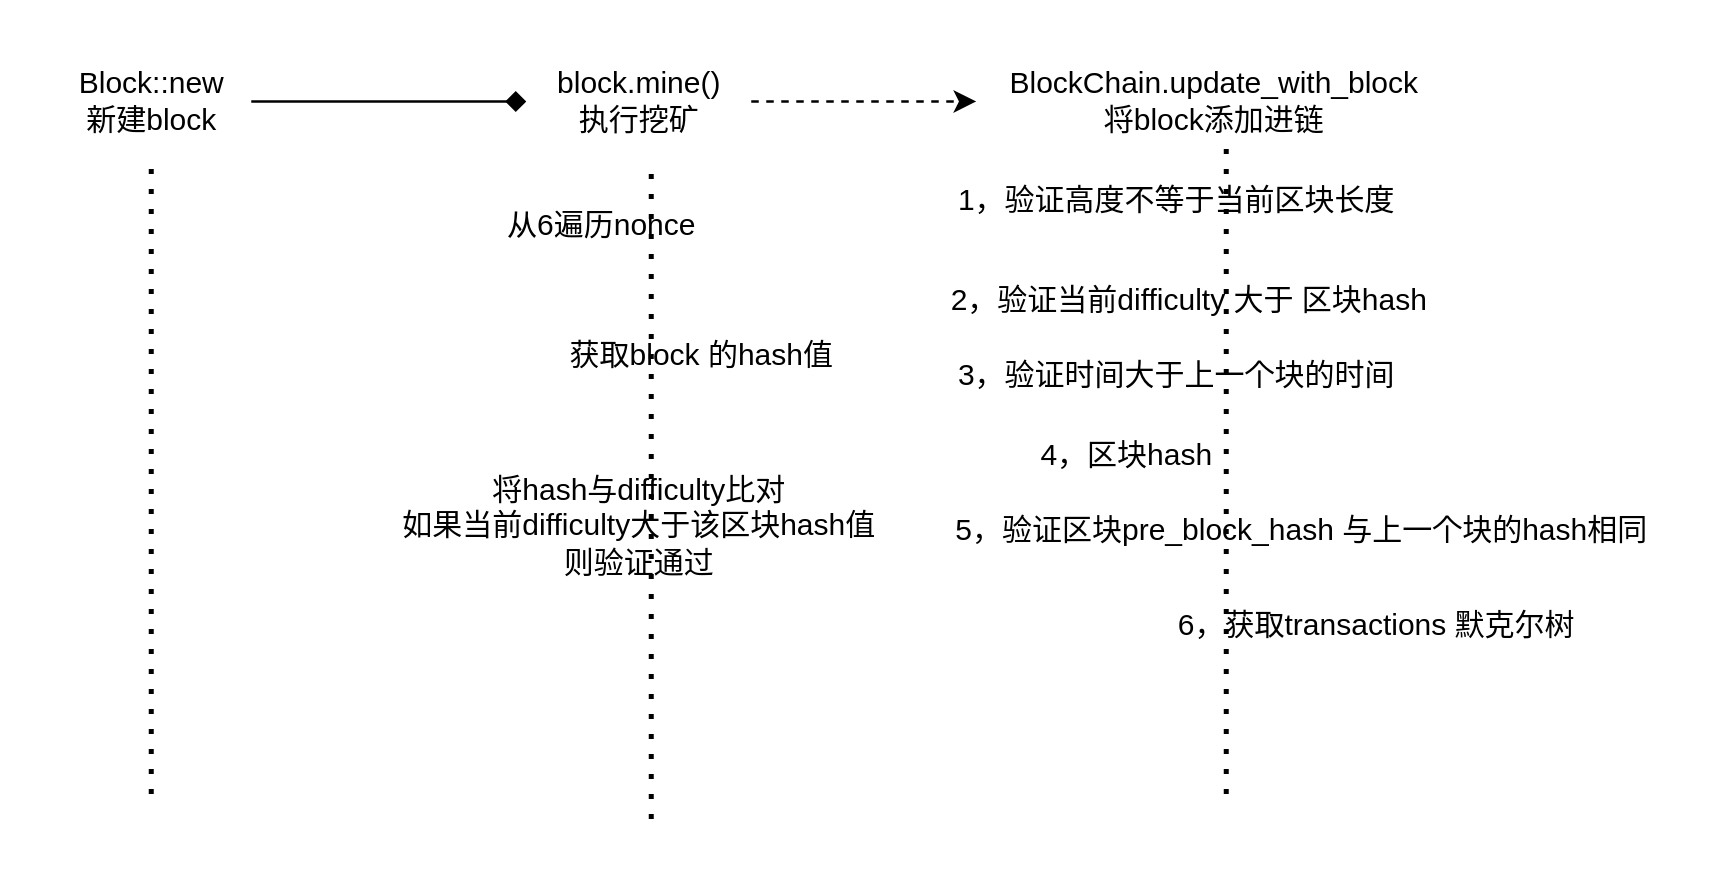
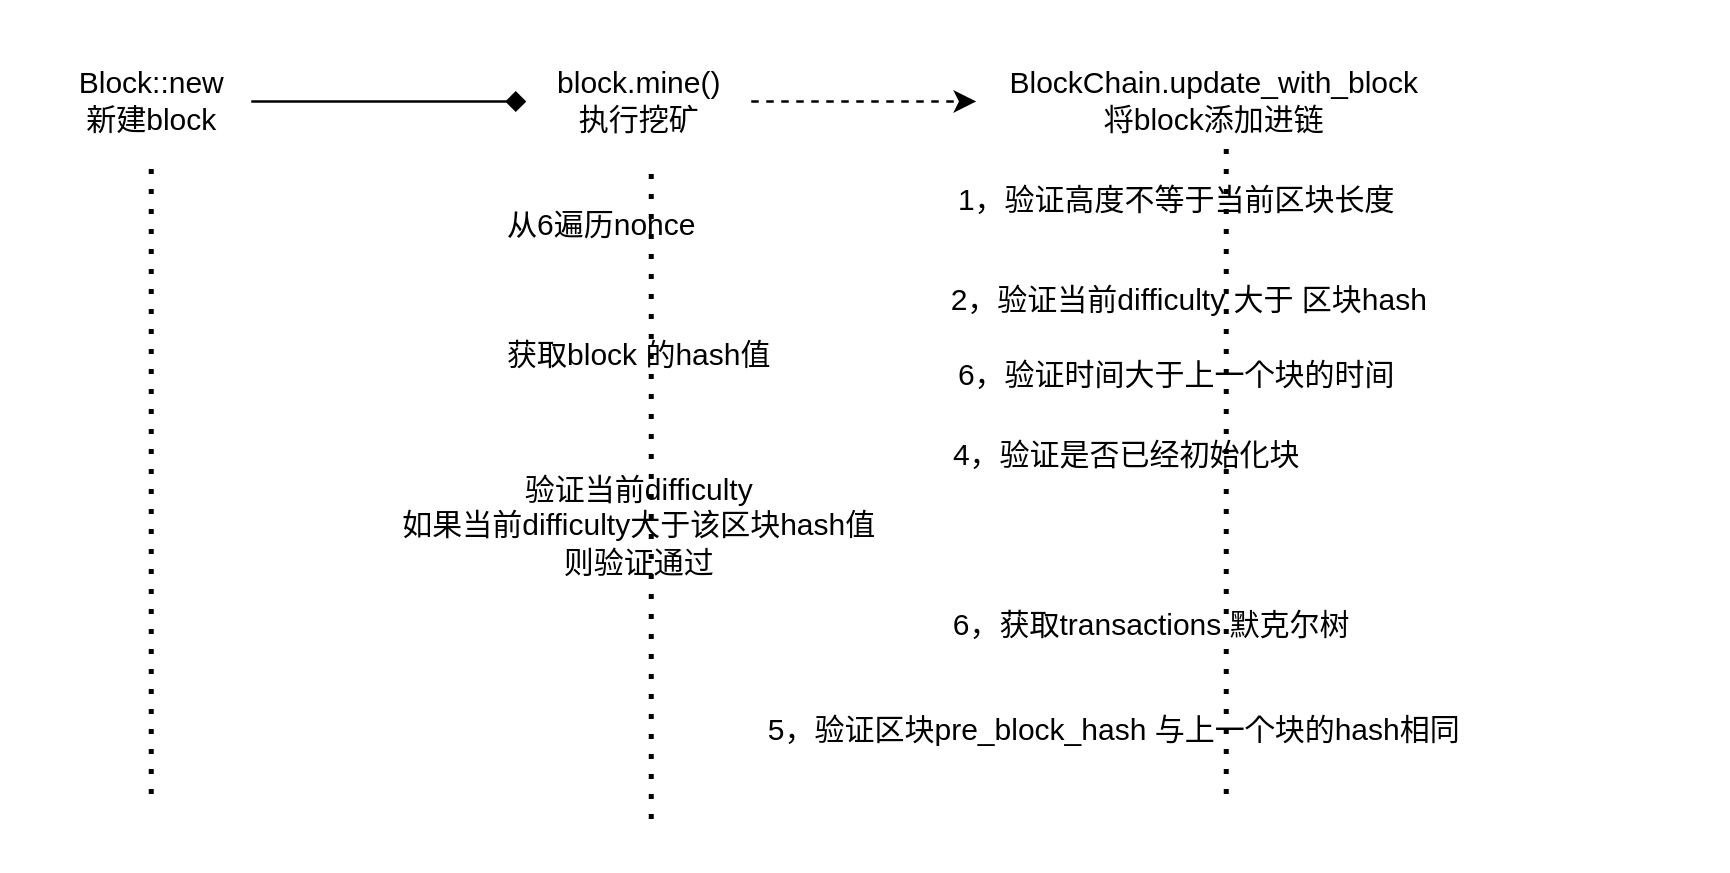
  <mxCell id="0" />
  <mxCell id="1" parent="0" />
  <mxCell id="2" value="" style="edgeStyle=orthogonalEdgeStyle;rounded=0;orthogonalLoop=1;jettySize=auto;html=1;endArrow=diamond;" edge="1" parent="1" source="3" target="5"><mxGeometry relative="1" as="geometry" /></mxCell>
  <mxCell id="3" value="Block::new&lt;br&gt;新建block" style="text;html=1;align=center;verticalAlign=middle;resizable=0;points=[];autosize=1;strokeColor=none;fillColor=none;" vertex="1" parent="1"><mxGeometry x="20" y="20" width="80" height="40" as="geometry" /></mxCell>
  <mxCell id="4" value="" style="edgeStyle=orthogonalEdgeStyle;rounded=0;orthogonalLoop=1;jettySize=auto;html=1;dashed=1;" edge="1" parent="1" source="5" target="6"><mxGeometry relative="1" as="geometry" /></mxCell>
  <mxCell id="5" value="block.mine()&lt;br&gt;执行挖矿" style="text;html=1;align=center;verticalAlign=middle;resizable=0;points=[];autosize=1;strokeColor=none;fillColor=none;" vertex="1" parent="1"><mxGeometry x="210" y="20" width="90" height="40" as="geometry" /></mxCell>
  <mxCell id="6" value="BlockChain.update_with_block&lt;br&gt;将block添加进链" style="text;html=1;align=center;verticalAlign=middle;resizable=0;points=[];autosize=1;strokeColor=none;fillColor=none;" vertex="1" parent="1"><mxGeometry x="390" y="20" width="190" height="40" as="geometry" /></mxCell>
  <mxCell id="7" value="" style="endArrow=none;dashed=1;html=1;dashPattern=1 3;strokeWidth=2;rounded=0;" edge="1" parent="1"><mxGeometry width="50" height="50" relative="1" as="geometry"><mxPoint x="60" y="317" as="sourcePoint" /><mxPoint x="60" y="67" as="targetPoint" /></mxGeometry></mxCell>
  <mxCell id="8" value="从6遍历nonce&lt;br&gt;" style="text;html=1;align=center;verticalAlign=middle;resizable=0;points=[];autosize=1;strokeColor=none;fillColor=none;" vertex="1" parent="1"><mxGeometry x="190" y="75" width="100" height="30" as="geometry" /></mxCell>
- <mxCell id="9" value="获取block 的hash值" style="text;html=1;align=center;verticalAlign=middle;resizable=0;points=[];autosize=1;strokeColor=none;fillColor=none;" vertex="1" parent="1"><mxGeometry x="215" y="127" width="130" height="30" as="geometry" /></mxCell>
- <mxCell id="10" value="将hash与difficulty比对&lt;br&gt;如果当前difficulty大于该区块hash值&lt;br&gt;则验证通过" style="text;html=1;align=center;verticalAlign=middle;resizable=0;points=[];autosize=1;strokeColor=none;fillColor=none;" vertex="1" parent="1"><mxGeometry x="150" y="180" width="210" height="60" as="geometry" /></mxCell>
+ <mxCell id="9" value="获取block 的hash值" style="text;html=1;align=center;verticalAlign=middle;resizable=0;points=[];autosize=1;strokeColor=none;fillColor=none;" vertex="1" parent="1"><mxGeometry x="190" y="127" width="130" height="30" as="geometry" /></mxCell>
+ <mxCell id="10" value="验证当前difficulty&lt;br&gt;如果当前difficulty大于该区块hash值&lt;br&gt;则验证通过" style="text;html=1;align=center;verticalAlign=middle;resizable=0;points=[];autosize=1;strokeColor=none;fillColor=none;" vertex="1" parent="1"><mxGeometry x="150" y="180" width="210" height="60" as="geometry" /></mxCell>
  <mxCell id="11" value="" style="endArrow=none;dashed=1;html=1;dashPattern=1 3;strokeWidth=2;rounded=0;" edge="1" parent="1"><mxGeometry width="50" height="50" relative="1" as="geometry"><mxPoint x="260" y="327" as="sourcePoint" /><mxPoint x="260" y="67" as="targetPoint" /></mxGeometry></mxCell>
  <mxCell id="12" value="1，验证高度不等于当前区块长度" style="text;html=1;align=center;verticalAlign=middle;resizable=0;points=[];autosize=1;strokeColor=none;fillColor=none;" vertex="1" parent="1"><mxGeometry x="370" y="65" width="200" height="30" as="geometry" /></mxCell>
  <mxCell id="13" value="2，验证当前difficulty 大于 区块hash" style="text;html=1;align=center;verticalAlign=middle;resizable=0;points=[];autosize=1;strokeColor=none;fillColor=none;" vertex="1" parent="1"><mxGeometry x="370" y="105" width="210" height="30" as="geometry" /></mxCell>
- <mxCell id="14" value="3，验证时间大于上一个块的时间" style="text;html=1;align=center;verticalAlign=middle;resizable=0;points=[];autosize=1;strokeColor=none;fillColor=none;" vertex="1" parent="1"><mxGeometry x="370" y="135" width="200" height="30" as="geometry" /></mxCell>
- <mxCell id="15" value="5，验证区块pre_block_hash 与上一个块的hash相同" style="text;html=1;align=center;verticalAlign=middle;resizable=0;points=[];autosize=1;strokeColor=none;fillColor=none;" vertex="1" parent="1"><mxGeometry x="370" y="197" width="300" height="30" as="geometry" /></mxCell>
- <mxCell id="16" value="4，区块hash" style="text;html=1;align=center;verticalAlign=middle;resizable=0;points=[];autosize=1;strokeColor=none;fillColor=none;" vertex="1" parent="1"><mxGeometry x="370" y="167" width="160" height="30" as="geometry" /></mxCell>
- <mxCell id="17" value="6，获取transactions 默克尔树" style="text;html=1;align=center;verticalAlign=middle;resizable=0;points=[];autosize=1;strokeColor=none;fillColor=none;" vertex="1" parent="1"><mxGeometry x="460" y="235" width="180" height="30" as="geometry" /></mxCell>
+ <mxCell id="14" value="6，验证时间大于上一个块的时间" style="text;html=1;align=center;verticalAlign=middle;resizable=0;points=[];autosize=1;strokeColor=none;fillColor=none;" vertex="1" parent="1"><mxGeometry x="370" y="135" width="200" height="30" as="geometry" /></mxCell>
+ <mxCell id="15" value="5，验证区块pre_block_hash 与上一个块的hash相同" style="text;html=1;align=center;verticalAlign=middle;resizable=0;points=[];autosize=1;strokeColor=none;fillColor=none;" vertex="1" parent="1"><mxGeometry x="295" y="277" width="300" height="30" as="geometry" /></mxCell>
+ <mxCell id="16" value="4，验证是否已经初始化块" style="text;html=1;align=center;verticalAlign=middle;resizable=0;points=[];autosize=1;strokeColor=none;fillColor=none;" vertex="1" parent="1"><mxGeometry x="370" y="167" width="160" height="30" as="geometry" /></mxCell>
+ <mxCell id="17" value="6，获取transactions 默克尔树" style="text;html=1;align=center;verticalAlign=middle;resizable=0;points=[];autosize=1;strokeColor=none;fillColor=none;" vertex="1" parent="1"><mxGeometry x="370" y="235" width="180" height="30" as="geometry" /></mxCell>
  <mxCell id="18" value="" style="endArrow=none;dashed=1;html=1;dashPattern=1 3;strokeWidth=2;rounded=0;" edge="1" parent="1"><mxGeometry width="50" height="50" relative="1" as="geometry"><mxPoint x="490" y="317" as="sourcePoint" /><mxPoint x="490" y="57" as="targetPoint" /></mxGeometry></mxCell>
